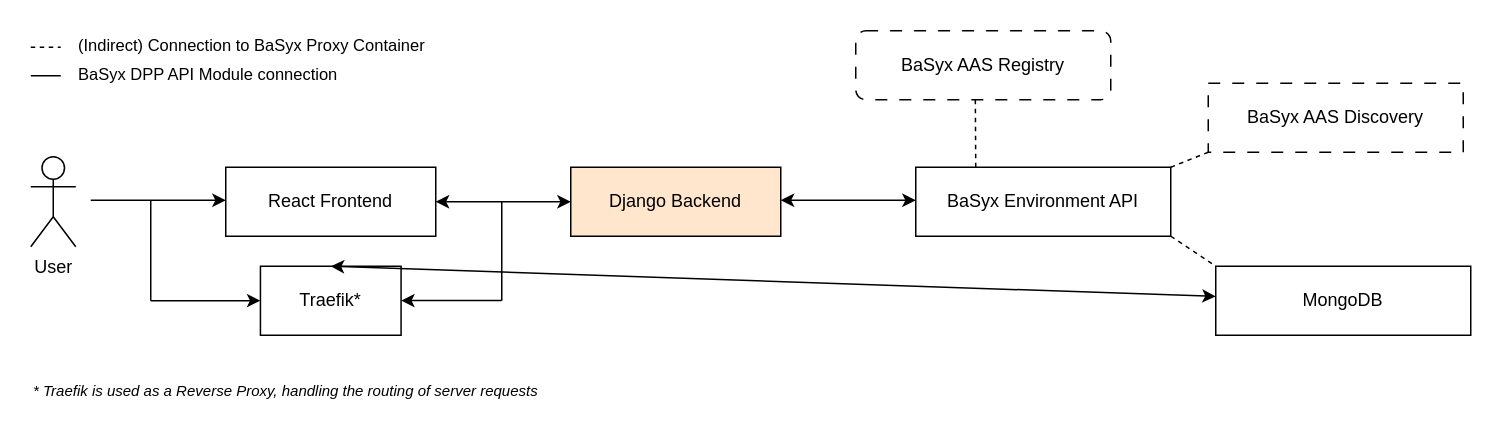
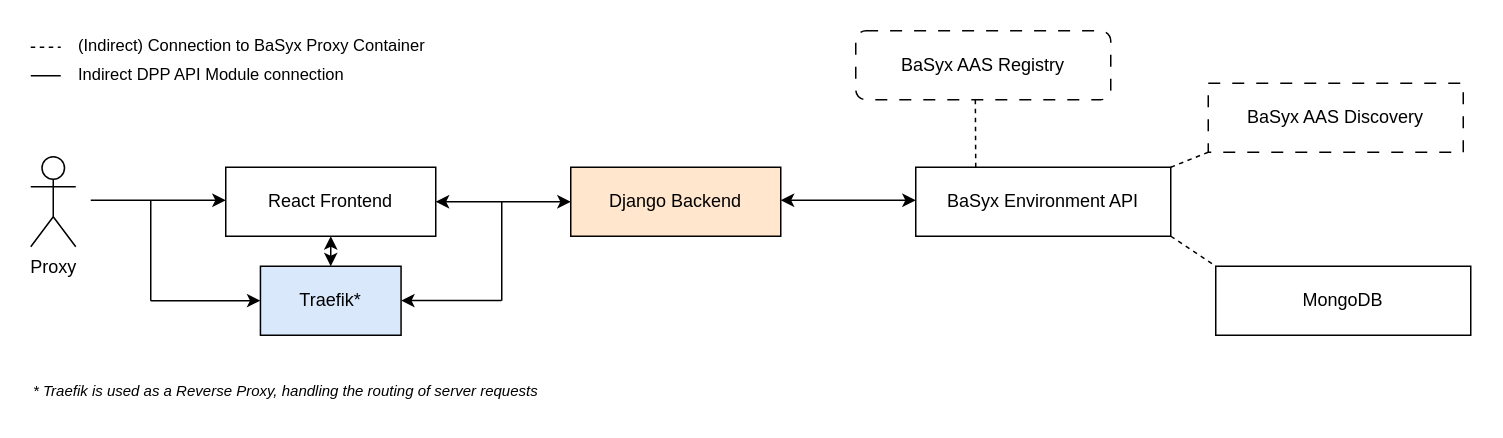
  <mxCell id="0" />
  <mxCell id="1" parent="0" />
- <mxCell id="2" value="User" style="shape=umlActor;verticalLabelPosition=bottom;verticalAlign=top;html=1;outlineConnect=0;" vertex="1" parent="1"><mxGeometry x="20" y="104" width="30" height="60" as="geometry" /></mxCell>
+ <mxCell id="2" value="Proxy" style="shape=umlActor;verticalLabelPosition=bottom;verticalAlign=top;html=1;outlineConnect=0;" vertex="1" parent="1"><mxGeometry x="20" y="104" width="30" height="60" as="geometry" /></mxCell>
  <mxCell id="3" value="" style="endArrow=classic;html=1;rounded=0;" edge="1" parent="1"><mxGeometry width="50" height="50" relative="1" as="geometry"><mxPoint x="60" y="133" as="sourcePoint" /><mxPoint x="150" y="133" as="targetPoint" /></mxGeometry></mxCell>
  <mxCell id="4" value="React Frontend" style="rounded=0;whiteSpace=wrap;html=1;" vertex="1" parent="1"><mxGeometry x="150" y="111" width="140" height="46" as="geometry" /></mxCell>
  <mxCell id="5" value="" style="endArrow=classic;startArrow=classic;html=1;rounded=0;exitX=1;exitY=0.5;exitDx=0;exitDy=0;entryX=0;entryY=0.5;entryDx=0;entryDy=0;" edge="1" parent="1" source="4" target="6"><mxGeometry width="50" height="50" relative="1" as="geometry"><mxPoint x="300" y="133.71" as="sourcePoint" /><mxPoint x="370" y="133.71" as="targetPoint" /></mxGeometry></mxCell>
  <mxCell id="6" value="Django Backend" style="rounded=0;whiteSpace=wrap;html=1;fillColor=#ffe6cc;" vertex="1" parent="1"><mxGeometry x="380" y="111" width="140" height="46" as="geometry" /></mxCell>
  <mxCell id="7" value="" style="endArrow=classic;startArrow=classic;html=1;rounded=0;entryX=0;entryY=0.478;entryDx=0;entryDy=0;entryPerimeter=0;" edge="1" parent="1" target="8"><mxGeometry width="50" height="50" relative="1" as="geometry"><mxPoint x="520" y="133" as="sourcePoint" /><mxPoint x="590" y="133" as="targetPoint" /></mxGeometry></mxCell>
  <mxCell id="8" value="BaSyx Environment API" style="rounded=0;whiteSpace=wrap;html=1;" vertex="1" parent="1"><mxGeometry x="610" y="111" width="170" height="46" as="geometry" /></mxCell>
  <mxCell id="9" value="" style="endArrow=none;html=1;rounded=0;shadow=0;flowAnimation=0;curved=0;jumpSize=6;" edge="1" parent="1"><mxGeometry width="50" height="50" relative="1" as="geometry"><mxPoint x="100" y="200" as="sourcePoint" /><mxPoint x="100" y="133" as="targetPoint" /></mxGeometry></mxCell>
  <mxCell id="10" value="" style="endArrow=none;html=1;rounded=0;" edge="1" parent="1"><mxGeometry width="50" height="50" relative="1" as="geometry"><mxPoint x="334" y="200" as="sourcePoint" /><mxPoint x="334" y="134" as="targetPoint" /></mxGeometry></mxCell>
- <mxCell id="11" value="Traefik*" style="rounded=0;whiteSpace=wrap;html=1;rotation=0;" vertex="1" parent="1"><mxGeometry x="173.13" y="177" width="93.75" height="46" as="geometry" /></mxCell>
+ <mxCell id="11" value="Traefik*" style="rounded=0;whiteSpace=wrap;html=1;rotation=0;fillColor=#dae8fc;" vertex="1" parent="1"><mxGeometry x="173.13" y="177" width="93.75" height="46" as="geometry" /></mxCell>
  <mxCell id="12" value="" style="endArrow=classic;html=1;rounded=0;" edge="1" parent="1"><mxGeometry width="50" height="50" relative="1" as="geometry"><mxPoint x="100" y="199.92" as="sourcePoint" /><mxPoint x="173.13" y="199.92" as="targetPoint" /></mxGeometry></mxCell>
  <mxCell id="13" value="" style="endArrow=classic;html=1;rounded=0;" edge="1" parent="1"><mxGeometry width="50" height="50" relative="1" as="geometry"><mxPoint x="333.75" y="199.89" as="sourcePoint" /><mxPoint x="266.88" y="199.89" as="targetPoint" /></mxGeometry></mxCell>
- <mxCell id="14" value="" style="endArrow=classic;startArrow=classic;html=1;rounded=0;exitX=0.5;exitY=0;exitDx=0;exitDy=0;" edge="1" parent="1" source="11" target="18"><mxGeometry width="50" height="50" relative="1" as="geometry"><mxPoint x="210" y="177" as="sourcePoint" /><mxPoint x="210" y="160" as="targetPoint" /></mxGeometry></mxCell>
+ <mxCell id="14" value="" style="endArrow=classic;startArrow=classic;html=1;rounded=0;entryX=0.5;entryY=1;entryDx=0;entryDy=0;exitX=0.5;exitY=0;exitDx=0;exitDy=0;" edge="1" parent="1" source="11" target="4"><mxGeometry width="50" height="50" relative="1" as="geometry"><mxPoint x="210" y="177" as="sourcePoint" /><mxPoint x="210" y="160" as="targetPoint" /></mxGeometry></mxCell>
  <mxCell id="15" value="" style="endArrow=none;dashed=1;html=1;rounded=0;entryX=0.469;entryY=1;entryDx=0;entryDy=0;entryPerimeter=0;" edge="1" parent="1" target="16"><mxGeometry width="50" height="50" relative="1" as="geometry"><mxPoint x="650" y="111" as="sourcePoint" /><mxPoint x="650" y="80" as="targetPoint" /></mxGeometry></mxCell>
  <mxCell id="16" value="BaSyx AAS Registry" style="whiteSpace=wrap;html=1;dashed=1;dashPattern=8 8;rounded=1;" vertex="1" parent="1"><mxGeometry x="570" y="20" width="170" height="46" as="geometry" /></mxCell>
  <mxCell id="17" value="BaSyx AAS Discovery" style="rounded=0;whiteSpace=wrap;html=1;dashed=1;dashPattern=8 8;" vertex="1" parent="1"><mxGeometry x="805" y="55" width="170" height="46" as="geometry" /></mxCell>
  <mxCell id="18" value="MongoDB" style="rounded=0;whiteSpace=wrap;html=1;dashed=0;dashPattern=8 8;" vertex="1" parent="1"><mxGeometry x="810" y="177" width="170" height="46" as="geometry" /></mxCell>
  <mxCell id="19" value="" style="endArrow=none;dashed=1;html=1;rounded=0;entryX=0;entryY=1;entryDx=0;entryDy=0;exitX=1;exitY=0;exitDx=0;exitDy=0;" edge="1" parent="1" source="8" target="17"><mxGeometry width="50" height="50" relative="1" as="geometry"><mxPoint x="700" y="125" as="sourcePoint" /><mxPoint x="700" y="80" as="targetPoint" /></mxGeometry></mxCell>
  <mxCell id="20" value="" style="endArrow=none;dashed=1;html=1;rounded=0;entryX=0;entryY=0;entryDx=0;entryDy=0;exitX=1;exitY=1;exitDx=0;exitDy=0;" edge="1" parent="1" source="8" target="18"><mxGeometry width="50" height="50" relative="1" as="geometry"><mxPoint x="810" y="125" as="sourcePoint" /><mxPoint x="840" y="100" as="targetPoint" /></mxGeometry></mxCell>
  <mxCell id="21" value="" style="group" vertex="1" connectable="0" parent="1"><mxGeometry x="20" y="20" width="280" height="20" as="geometry" /></mxCell>
  <mxCell id="22" value="" style="endArrow=none;dashed=1;html=1;rounded=0;" edge="1" parent="21"><mxGeometry width="50" height="50" relative="1" as="geometry"><mxPoint y="11" as="sourcePoint" /><mxPoint x="20" y="11" as="targetPoint" /></mxGeometry></mxCell>
  <mxCell id="23" value="(Indirect) Connection to BaSyx Proxy Container" style="text;html=1;whiteSpace=wrap;strokeColor=none;fillColor=none;align=left;verticalAlign=middle;rounded=0;fontSize=11;" vertex="1" parent="21"><mxGeometry x="30" width="250" height="20" as="geometry" /></mxCell>
  <mxCell id="24" value="" style="group" vertex="1" connectable="0" parent="1"><mxGeometry x="20" y="39" width="320" height="20" as="geometry" /></mxCell>
  <mxCell id="25" value="" style="endArrow=none;html=1;rounded=0;" edge="1" parent="24"><mxGeometry width="50" height="50" relative="1" as="geometry"><mxPoint y="11" as="sourcePoint" /><mxPoint x="20" y="11" as="targetPoint" /></mxGeometry></mxCell>
- <mxCell id="26" value="BaSyx DPP API Module connection" style="text;html=1;whiteSpace=wrap;strokeColor=none;fillColor=none;align=left;verticalAlign=middle;rounded=0;fontSize=11;" vertex="1" parent="24"><mxGeometry x="30" width="290" height="20" as="geometry" /></mxCell>
+ <mxCell id="26" value="Indirect DPP API Module connection" style="text;html=1;whiteSpace=wrap;strokeColor=none;fillColor=none;align=left;verticalAlign=middle;rounded=0;fontSize=11;" vertex="1" parent="24"><mxGeometry x="30" width="290" height="20" as="geometry" /></mxCell>
  <mxCell id="27" value="&lt;i&gt;* Traefik is used as a Reverse Proxy, handling the routing of server requests&lt;/i&gt;" style="text;html=1;whiteSpace=wrap;strokeColor=none;fillColor=none;align=left;verticalAlign=middle;rounded=0;fontSize=10;" vertex="1" parent="1"><mxGeometry x="20" y="250" width="380" height="20" as="geometry" /></mxCell>
